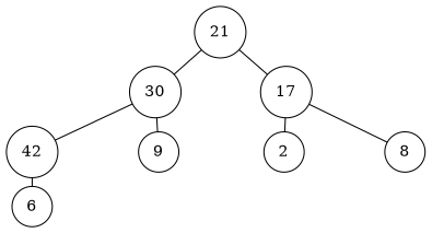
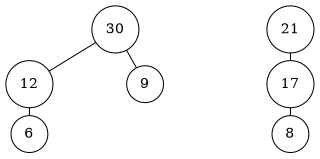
  digraph {
    nodesep=1
    ordering=out
    ranksep=0.1
    node [shape=circle]
    edge [arrowhead=none arrowsize=0.8 arrowtail=none]
    n1 [label=30]
    21
    17
-   12 [label=42]
+   12
    9
-   2
    8
    n8 [label=6]
    n1 -> 12
    n1 -> 9
-   21 -> n1
    21 -> 17
-   17 -> 2
    17 -> 8
    12 -> n8
  }
